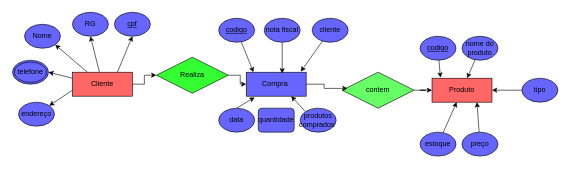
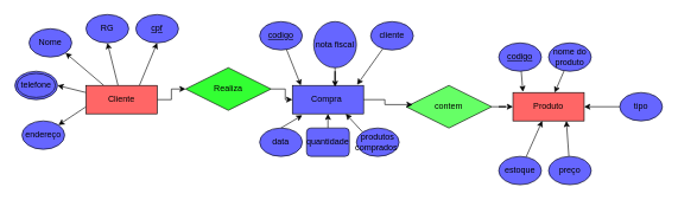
  <mxCell id="0" />
  <mxCell id="1" parent="0" />
  <mxCell id="2" value="Produto" style="whiteSpace=wrap;html=1;align=center;fillColor=#FF6666;" vertex="1" parent="1"><mxGeometry x="720" y="130" width="100" height="40" as="geometry" /></mxCell>
  <mxCell id="3" value="Compra&amp;nbsp;" style="whiteSpace=wrap;html=1;align=center;fillColor=#6666ff;" vertex="1" parent="1"><mxGeometry x="410" y="120" width="100" height="40" as="geometry" /></mxCell>
  <mxCell id="4" style="edgeStyle=orthogonalEdgeStyle;rounded=0;orthogonalLoop=1;jettySize=auto;html=1;entryX=0;entryY=0.5;entryDx=0;entryDy=0;" edge="1" parent="1" source="10" target="19"><mxGeometry relative="1" as="geometry" /></mxCell>
  <mxCell id="5" style="rounded=0;orthogonalLoop=1;jettySize=auto;html=1;exitX=0.75;exitY=0;exitDx=0;exitDy=0;entryX=0.5;entryY=1;entryDx=0;entryDy=0;" edge="1" parent="1" source="10" target="11"><mxGeometry relative="1" as="geometry" /></mxCell>
  <mxCell id="6" style="rounded=0;orthogonalLoop=1;jettySize=auto;html=1;entryX=0.5;entryY=1;entryDx=0;entryDy=0;" edge="1" parent="1" source="10" target="12"><mxGeometry relative="1" as="geometry" /></mxCell>
  <mxCell id="7" style="rounded=0;orthogonalLoop=1;jettySize=auto;html=1;exitX=0.25;exitY=0;exitDx=0;exitDy=0;entryX=1;entryY=1;entryDx=0;entryDy=0;" edge="1" parent="1" source="10" target="13"><mxGeometry relative="1" as="geometry" /></mxCell>
  <mxCell id="8" style="rounded=0;orthogonalLoop=1;jettySize=auto;html=1;exitX=0;exitY=0.25;exitDx=0;exitDy=0;entryX=1;entryY=0.5;entryDx=0;entryDy=0;" edge="1" parent="1" source="10" target="14"><mxGeometry relative="1" as="geometry" /></mxCell>
  <mxCell id="9" style="rounded=0;orthogonalLoop=1;jettySize=auto;html=1;exitX=0;exitY=0.75;exitDx=0;exitDy=0;entryX=1;entryY=0;entryDx=0;entryDy=0;" edge="1" parent="1" source="10" target="15"><mxGeometry relative="1" as="geometry" /></mxCell>
  <mxCell id="10" value="Cliente" style="whiteSpace=wrap;html=1;align=center;fillColor=#FF6666;" vertex="1" parent="1"><mxGeometry x="120" y="120" width="100" height="40" as="geometry" /></mxCell>
  <mxCell id="11" value="cpf" style="ellipse;whiteSpace=wrap;html=1;align=center;fontStyle=4;fillColor=#6666FF;" vertex="1" parent="1"><mxGeometry x="190" y="20" width="60" height="40" as="geometry" /></mxCell>
  <mxCell id="12" value="RG" style="ellipse;whiteSpace=wrap;html=1;align=center;fillColor=#6666FF;" vertex="1" parent="1"><mxGeometry x="120" y="20" width="60" height="40" as="geometry" /></mxCell>
  <mxCell id="13" value="Nome" style="ellipse;whiteSpace=wrap;html=1;align=center;fillColor=#6666FF;" vertex="1" parent="1"><mxGeometry x="40" y="40" width="60" height="40" as="geometry" /></mxCell>
  <mxCell id="14" value="telefone" style="ellipse;shape=doubleEllipse;margin=3;whiteSpace=wrap;html=1;align=center;fillColor=#6666FF;" vertex="1" parent="1"><mxGeometry x="20" y="100" width="60" height="40" as="geometry" /></mxCell>
  <mxCell id="15" value="endereço" style="ellipse;whiteSpace=wrap;html=1;align=center;fillColor=#6666FF;" vertex="1" parent="1"><mxGeometry x="30" y="170" width="60" height="40" as="geometry" /></mxCell>
  <mxCell id="16" style="edgeStyle=orthogonalEdgeStyle;rounded=0;orthogonalLoop=1;jettySize=auto;html=1;" edge="1" parent="1" source="17" target="2"><mxGeometry relative="1" as="geometry" /></mxCell>
  <mxCell id="17" value="contem" style="shape=rhombus;perimeter=rhombusPerimeter;whiteSpace=wrap;html=1;align=center;fillColor=#66FF66;" vertex="1" parent="1"><mxGeometry x="570" y="120" width="120" height="60" as="geometry" /></mxCell>
  <mxCell id="18" style="edgeStyle=orthogonalEdgeStyle;rounded=0;orthogonalLoop=1;jettySize=auto;html=1;" edge="1" parent="1" source="19" target="3"><mxGeometry relative="1" as="geometry" /></mxCell>
  <mxCell id="19" value="Realiza" style="shape=rhombus;perimeter=rhombusPerimeter;whiteSpace=wrap;html=1;align=center;fillColor=#33FF33;" vertex="1" parent="1"><mxGeometry x="260" y="95" width="120" height="60" as="geometry" /></mxCell>
  <mxCell id="20" style="edgeStyle=orthogonalEdgeStyle;rounded=0;orthogonalLoop=1;jettySize=auto;html=1;entryX=0.075;entryY=0.45;entryDx=0;entryDy=0;entryPerimeter=0;" edge="1" parent="1" source="3" target="17"><mxGeometry relative="1" as="geometry" /></mxCell>
  <mxCell id="21" value="&lt;u&gt;codigo&lt;/u&gt;" style="ellipse;whiteSpace=wrap;html=1;align=center;fillColor=#6666FF;" vertex="1" parent="1"><mxGeometry x="364" y="30" width="60" height="40" as="geometry" /></mxCell>
- <mxCell id="22" value="nota fiscal" style="ellipse;whiteSpace=wrap;html=1;align=center;fillColor=#6666FF;" vertex="1" parent="1"><mxGeometry x="440" y="30" width="60" height="40" as="geometry" /></mxCell>
+ <mxCell id="22" value="nota fiscal" style="ellipse;whiteSpace=wrap;html=1;align=center;fillColor=#6666FF;" vertex="1" parent="1"><mxGeometry x="440" y="30" width="60" height="65" as="geometry" /></mxCell>
  <mxCell id="23" value="cliente" style="ellipse;whiteSpace=wrap;html=1;align=center;fillColor=#6666FF;" vertex="1" parent="1"><mxGeometry x="520" y="30" width="60" height="40" as="geometry" /></mxCell>
  <mxCell id="24" value="data" style="ellipse;whiteSpace=wrap;html=1;align=center;fillColor=#6666FF;" vertex="1" parent="1"><mxGeometry x="364" y="180" width="60" height="40" as="geometry" /></mxCell>
  <mxCell id="25" style="rounded=0;orthogonalLoop=1;jettySize=auto;html=1;exitX=0;exitY=0;exitDx=0;exitDy=0;entryX=0.75;entryY=1;entryDx=0;entryDy=0;" edge="1" parent="1" source="26" target="3"><mxGeometry relative="1" as="geometry" /></mxCell>
  <mxCell id="26" value="produtos comprados&amp;nbsp;" style="ellipse;whiteSpace=wrap;html=1;align=center;fillColor=#6666FF;" vertex="1" parent="1"><mxGeometry x="500" y="180" width="60" height="40" as="geometry" /></mxCell>
+ <mxCell id="27" style="edgeStyle=orthogonalEdgeStyle;rounded=0;orthogonalLoop=1;jettySize=auto;html=1;exitX=0.5;exitY=0;exitDx=0;exitDy=0;entryX=0.5;entryY=1;entryDx=0;entryDy=0;" edge="1" parent="1" source="28" target="3"><mxGeometry relative="1" as="geometry" /></mxCell>
  <mxCell id="28" value="quantidade" style="whiteSpace=wrap;html=1;align=center;fillColor=#6666FF;rounded=1;" vertex="1" parent="1"><mxGeometry x="430" y="180" width="60" height="40" as="geometry" /></mxCell>
  <mxCell id="29" style="rounded=0;orthogonalLoop=1;jettySize=auto;html=1;exitX=0.5;exitY=0;exitDx=0;exitDy=0;entryX=0.14;entryY=1.05;entryDx=0;entryDy=0;entryPerimeter=0;" edge="1" parent="1" source="24" target="3"><mxGeometry relative="1" as="geometry" /></mxCell>
  <mxCell id="30" style="edgeStyle=orthogonalEdgeStyle;rounded=0;orthogonalLoop=1;jettySize=auto;html=1;entryX=0.6;entryY=0.05;entryDx=0;entryDy=0;entryPerimeter=0;" edge="1" parent="1" source="22" target="3"><mxGeometry relative="1" as="geometry" /></mxCell>
  <mxCell id="31" style="rounded=0;orthogonalLoop=1;jettySize=auto;html=1;entryX=0.91;entryY=-0.025;entryDx=0;entryDy=0;entryPerimeter=0;" edge="1" parent="1" source="23" target="3"><mxGeometry relative="1" as="geometry" /></mxCell>
  <mxCell id="32" style="rounded=0;orthogonalLoop=1;jettySize=auto;html=1;entryX=0.12;entryY=0;entryDx=0;entryDy=0;entryPerimeter=0;" edge="1" parent="1" source="21" target="3"><mxGeometry relative="1" as="geometry" /></mxCell>
  <mxCell id="33" style="edgeStyle=orthogonalEdgeStyle;rounded=0;orthogonalLoop=1;jettySize=auto;html=1;" edge="1" parent="1" source="34" target="2"><mxGeometry relative="1" as="geometry" /></mxCell>
  <mxCell id="34" value="tipo" style="ellipse;whiteSpace=wrap;html=1;align=center;fillColor=#6666FF;" vertex="1" parent="1"><mxGeometry x="870" y="130" width="60" height="40" as="geometry" /></mxCell>
  <mxCell id="35" style="rounded=0;orthogonalLoop=1;jettySize=auto;html=1;" edge="1" parent="1" source="36" target="2"><mxGeometry relative="1" as="geometry" /></mxCell>
  <mxCell id="36" value="nome do produto" style="ellipse;whiteSpace=wrap;html=1;align=center;fillColor=#6666FF;" vertex="1" parent="1"><mxGeometry x="770" y="60" width="60" height="40" as="geometry" /></mxCell>
  <mxCell id="37" value="&lt;u&gt;codigo&lt;/u&gt;" style="ellipse;whiteSpace=wrap;html=1;align=center;fillColor=#6666FF;" vertex="1" parent="1"><mxGeometry x="700" y="60" width="60" height="40" as="geometry" /></mxCell>
  <mxCell id="38" style="rounded=0;orthogonalLoop=1;jettySize=auto;html=1;entryX=0.75;entryY=1;entryDx=0;entryDy=0;" edge="1" parent="1" source="39" target="2"><mxGeometry relative="1" as="geometry" /></mxCell>
  <mxCell id="39" value="preço" style="ellipse;whiteSpace=wrap;html=1;align=center;fillColor=#6666FF;" vertex="1" parent="1"><mxGeometry x="770" y="220" width="60" height="40" as="geometry" /></mxCell>
  <mxCell id="40" style="rounded=0;orthogonalLoop=1;jettySize=auto;html=1;" edge="1" parent="1" source="41" target="2"><mxGeometry relative="1" as="geometry" /></mxCell>
  <mxCell id="41" value="estoque" style="ellipse;whiteSpace=wrap;html=1;align=center;fillColor=#6666FF;" vertex="1" parent="1"><mxGeometry x="700" y="220" width="60" height="40" as="geometry" /></mxCell>
  <mxCell id="42" style="rounded=0;orthogonalLoop=1;jettySize=auto;html=1;entryX=0.14;entryY=-0.025;entryDx=0;entryDy=0;entryPerimeter=0;" edge="1" parent="1" source="37" target="2"><mxGeometry relative="1" as="geometry" /></mxCell>
